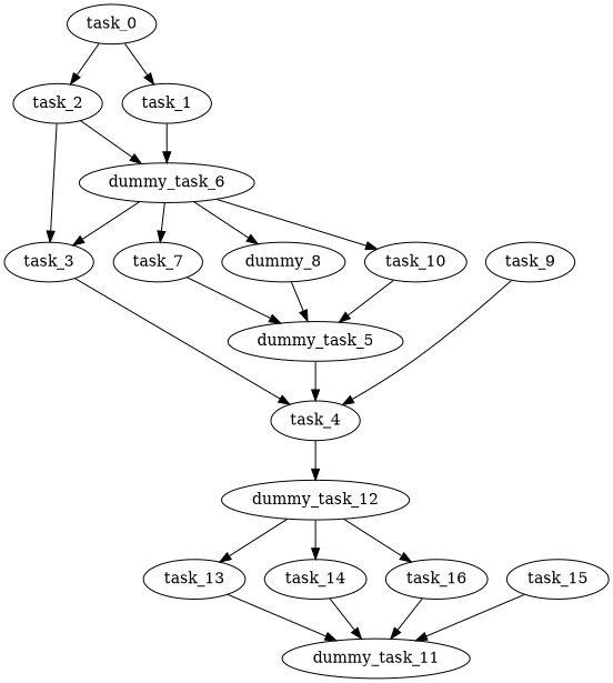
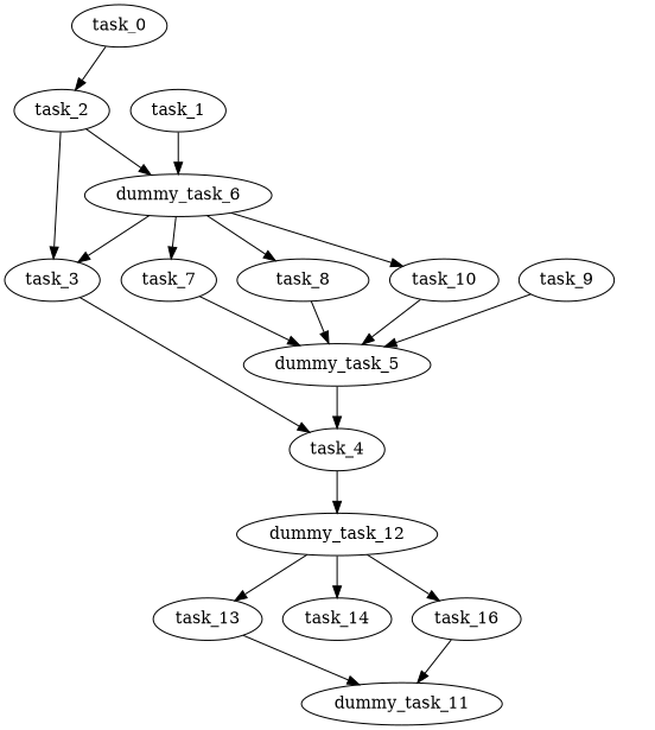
  digraph {
    task_0
    task_1
    task_2
    dummy_task_6
    task_3
    task_7
-   task_8 [label=dummy_8]
+   task_8
    task_10
    task_4
    dummy_task_5
    task_9
    dummy_task_12
    task_13
    task_14
    task_16
    dummy_task_11
-   task_15
-   task_0 -> task_1
    task_0 -> task_2
    task_1 -> dummy_task_6
    task_2 -> dummy_task_6
    task_2 -> task_3
    dummy_task_6 -> task_3
    dummy_task_6 -> task_7
    dummy_task_6 -> task_8
    dummy_task_6 -> task_10
    task_3 -> task_4
    task_7 -> dummy_task_5
    task_8 -> dummy_task_5
    task_10 -> dummy_task_5
    task_4 -> dummy_task_12
    dummy_task_5 -> task_4
-   task_9 -> task_4
+   task_9 -> dummy_task_5
    dummy_task_12 -> task_13
    dummy_task_12 -> task_14
    dummy_task_12 -> task_16
    task_13 -> dummy_task_11
-   task_14 -> dummy_task_11
    task_16 -> dummy_task_11
-   task_15 -> dummy_task_11
  }
